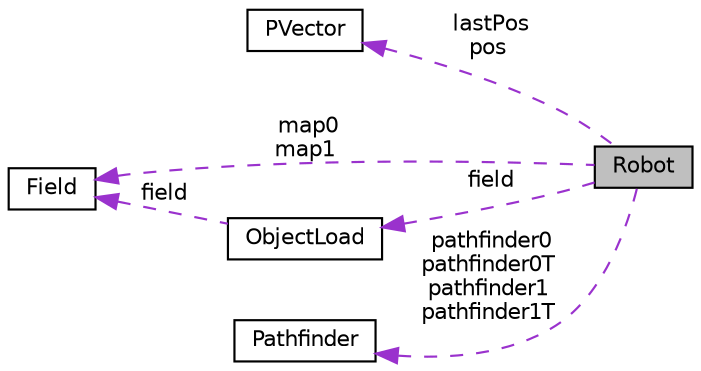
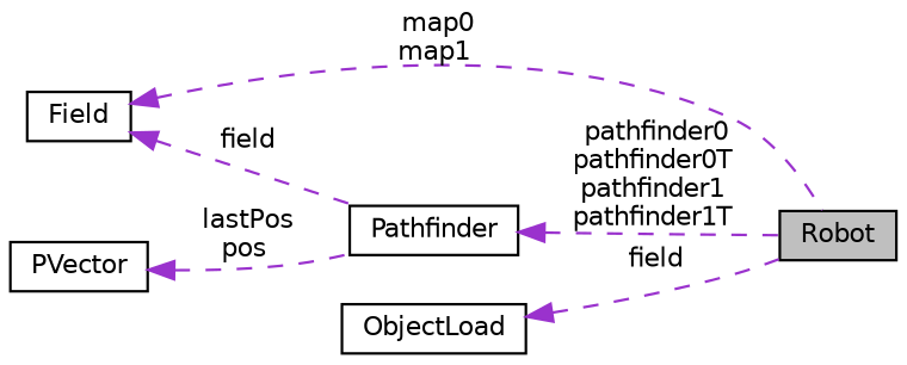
  digraph {
    rankdir=LR
    node [color=black fillcolor=white fontname=Helvetica fontsize=10 shape=record style=filled]
    edge [color=darkorchid3 dir=back fontname=Helvetica fontsize=10 labelfontname=Helvetica labelfontsize=10 style=dashed]
    n1 [fillcolor=grey75 fontcolor=black height=0.2 label=Robot width=0.4]
    n2 [height=0.2 label=PVector width=0.4]
    n3 [height=0.2 label=Field width=0.4]
    n4 [height=0.2 label=Pathfinder width=0.4]
    n5 [height=0.2 label=ObjectLoad width=0.4]
-   n2 -> n1 [label=" lastPos\npos"]
+   n2 -> n4 [label=" lastPos\npos"]
    n3 -> n1 [label=" map0\nmap1"]
-   n3 -> n5 [label=" field"]
+   n3 -> n4 [label=" field"]
    n4 -> n1 [label=" pathfinder0\npathfinder0T\npathfinder1\npathfinder1T"]
    n5 -> n1 [label=" field"]
  }
